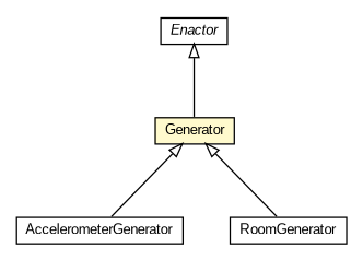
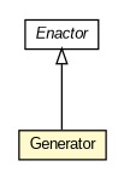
  digraph {
    nodesep=0.25
    ranksep=0.5
    node [fontcolor=black fontname=arial fontsize=10.0 shape=plaintext]
    edge [arrowtail=empty dir=back fontname=arial fontsize=10 headport=p labelfontname=arial labelfontsize=10 tailport=p]
-   n1 [label=<<table title="context.arch.intelligibility.apps.accelerometer.AccelerometerGenerator" border="0" cellborder="1" cellspacing="0" cellpadding="2" port="p" href="../intelligibility/apps/accelerometer/AccelerometerGenerator.html"> 		<tr><td><table border="0" cellspacing="0" cellpadding="1"> <tr><td align="center" balign="center"> AccelerometerGenerator </td></tr> 		</table></td></tr> 		</table>>]
    n2 [label=<<table title="context.arch.enactor.Generator" border="0" cellborder="1" cellspacing="0" cellpadding="2" port="p" bgcolor="lemonChiffon" href="./Generator.html"> 		<tr><td><table border="0" cellspacing="0" cellpadding="1"> <tr><td align="center" balign="center"> Generator </td></tr> 		</table></td></tr> 		</table>>]
-   n3 [label=<<table title="context.arch.intelligibility.apps.roomlight.RoomGenerator" border="0" cellborder="1" cellspacing="0" cellpadding="2" port="p" href="../intelligibility/apps/roomlight/RoomGenerator.html"> 		<tr><td><table border="0" cellspacing="0" cellpadding="1"> <tr><td align="center" balign="center"> RoomGenerator </td></tr> 		</table></td></tr> 		</table>>]
    n4 [label=<<table title="context.arch.enactor.Enactor" border="0" cellborder="1" cellspacing="0" cellpadding="2" port="p" href="./Enactor.html"> 		<tr><td><table border="0" cellspacing="0" cellpadding="1"> <tr><td align="center" balign="center"><font face="arial italic"> Enactor </font></td></tr> 		</table></td></tr> 		</table>>]
-   n2 -> n1
-   n2 -> n3
    n4 -> n2
  }
